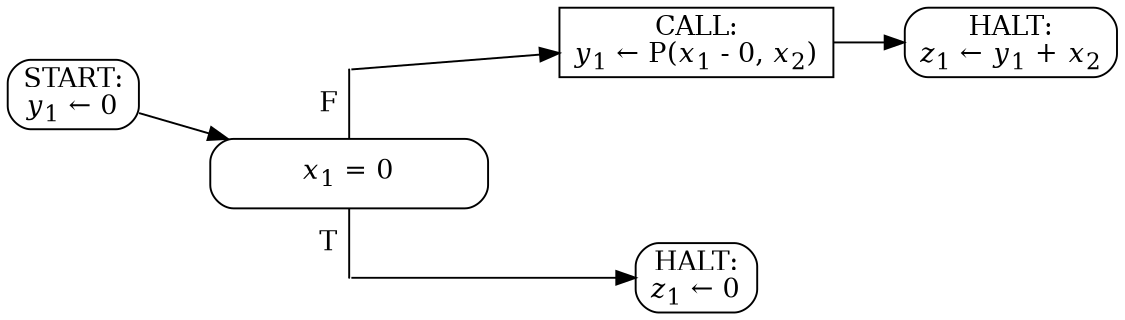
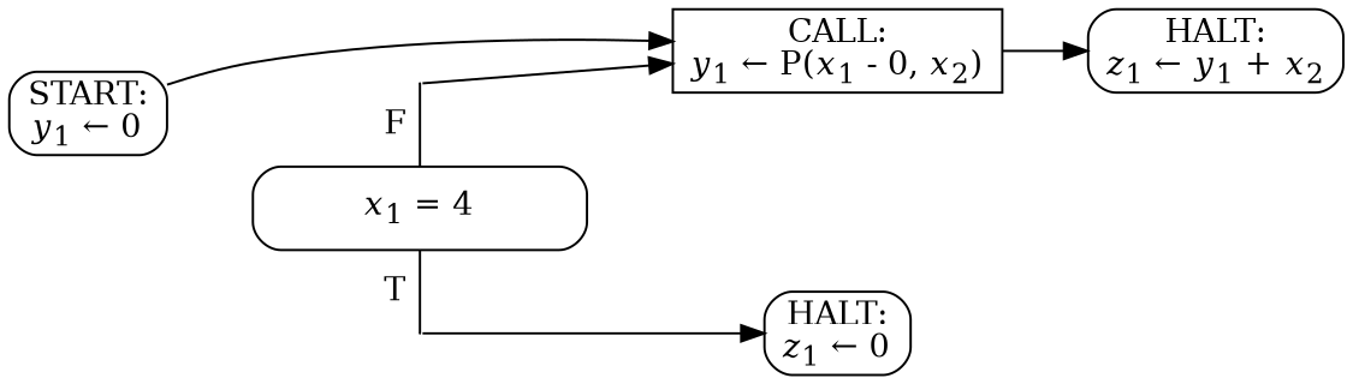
  digraph {
    rankdir=LR
    node [shape=rectangle style=rounded]
    edge [weight=8]
-   n1 [label=<<i>x</i><sub>1</sub> = 0> width=2]
+   n1 [label=<<i>x</i><sub>1</sub> = 4> width=2]
    p4 [shape=point width=0 style=""]
    p3 [shape=point width=0 style=""]
    n4 [label=<CALL:<br/><i>y</i><sub>1</sub> &larr; P(<i>x</i><sub>1</sub> - 0, <i>x</i><sub>2</sub>)> style=""]
    n5 [label=<HALT:<br/><i>z</i><sub>1</sub> &larr; 0>]
    n6 [label=<HALT:<br/><i>z</i><sub>1</sub> &larr; <i>y</i><sub>1</sub> + <i>x</i><sub>2</sub>>]
    n7 [label=<START:<br/><i>y</i><sub>1</sub> &larr; 0>]
    subgraph sub_1 {
      rank=same
      n1
      p4
      p3
    }
    subgraph sub_2 {
      rank=same
      n4
      n5
    }
    n1 -> p4 [arrowhead=none label=T weight=""]
    p4 -> n5
    p3 -> n1 [arrowhead=none label=F weight=""]
    p3 -> n4
    n4 -> n6
-   n7 -> n1
+   n7 -> n4
  }
